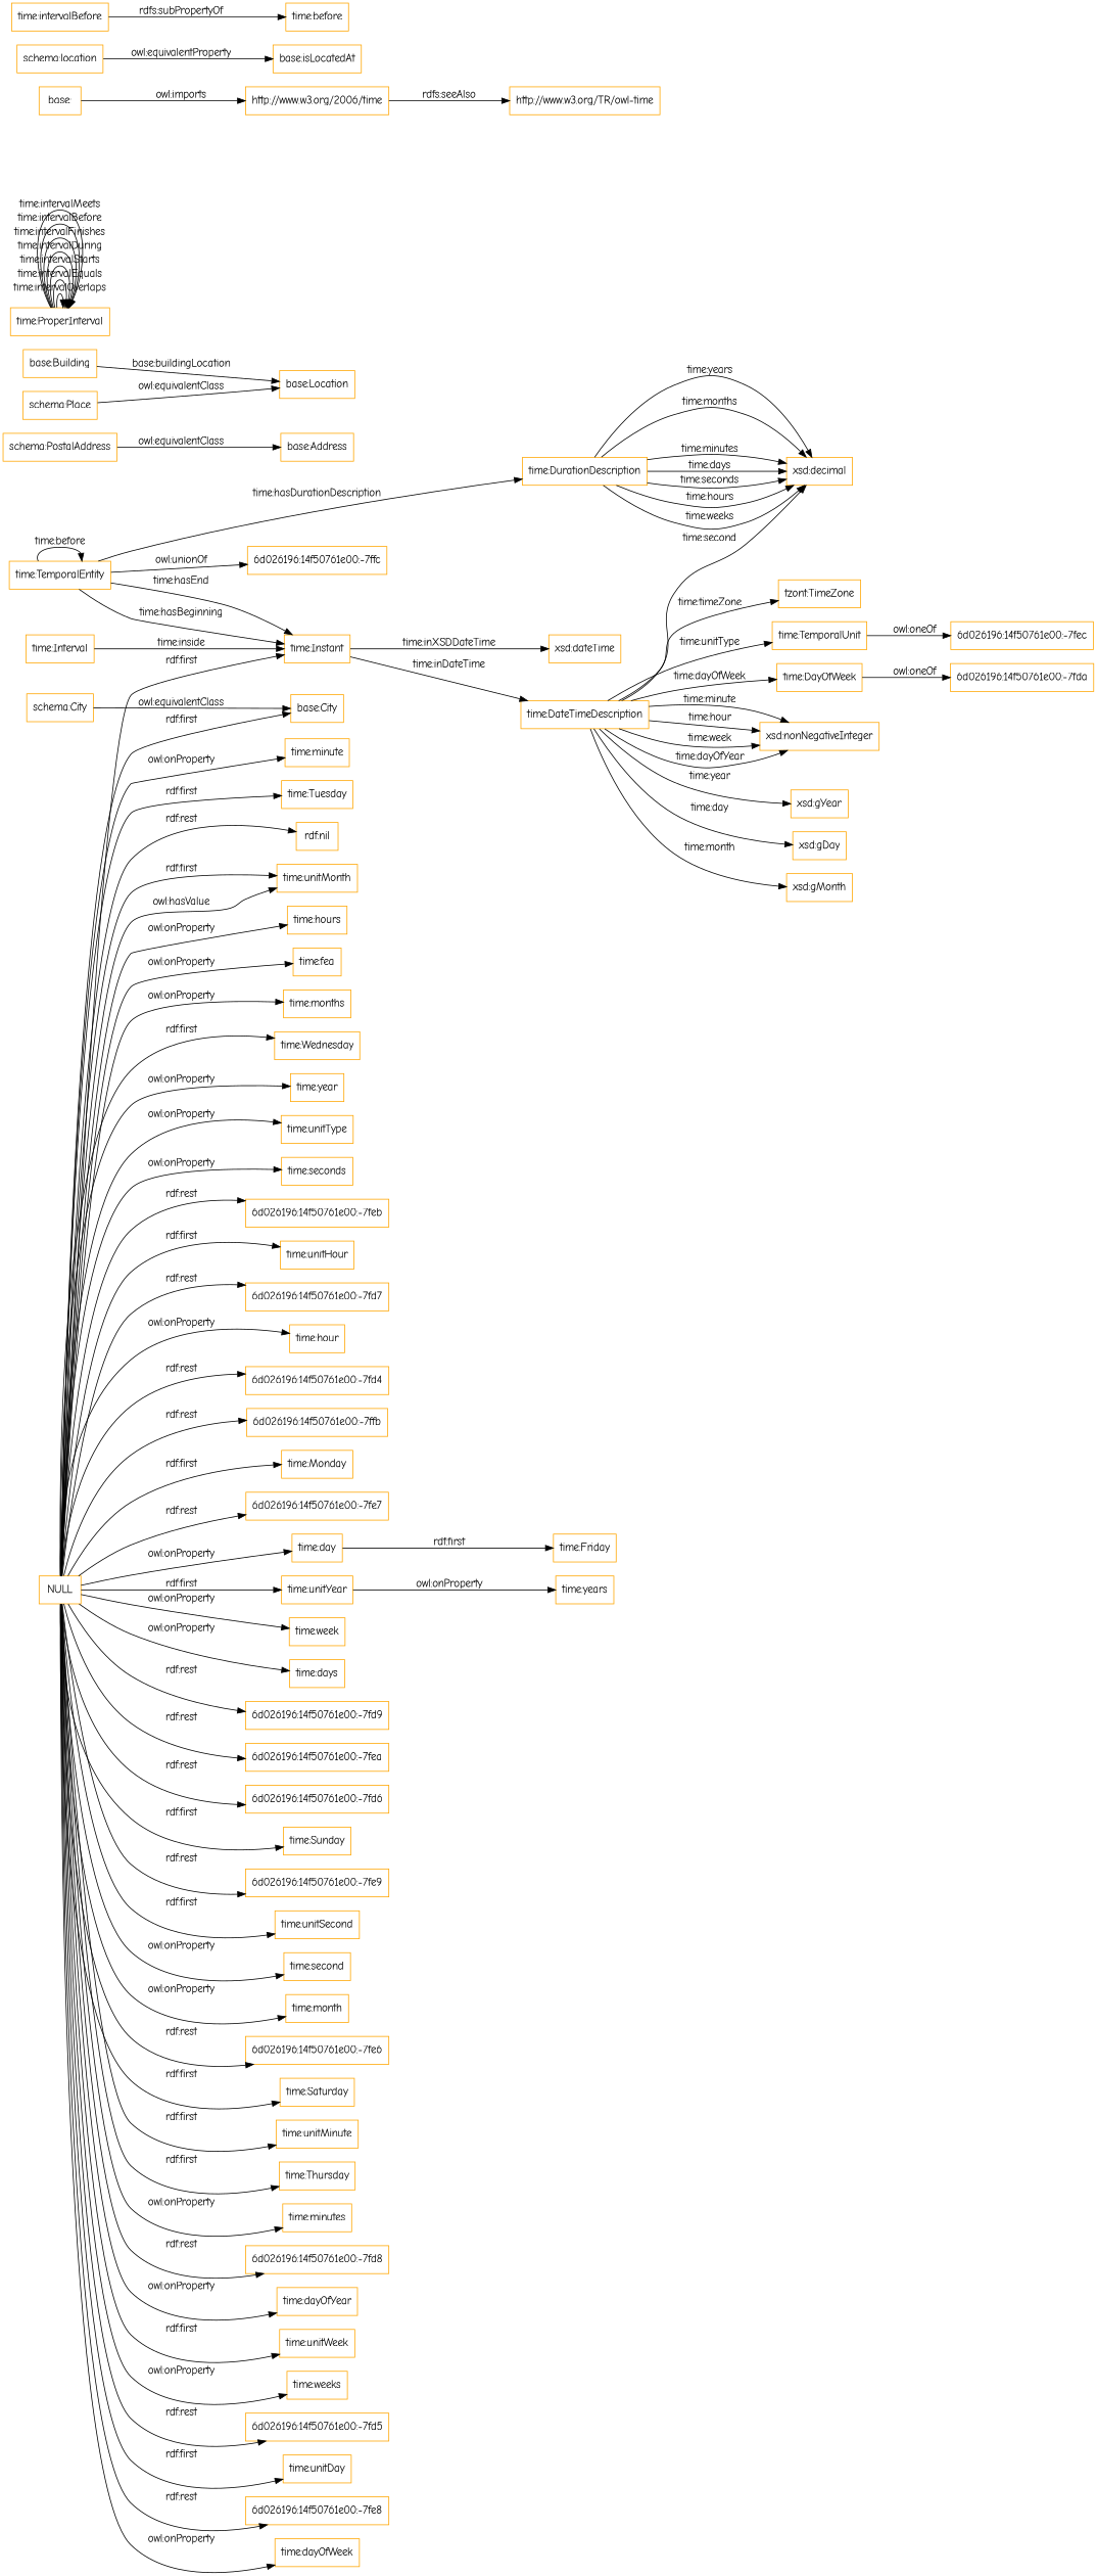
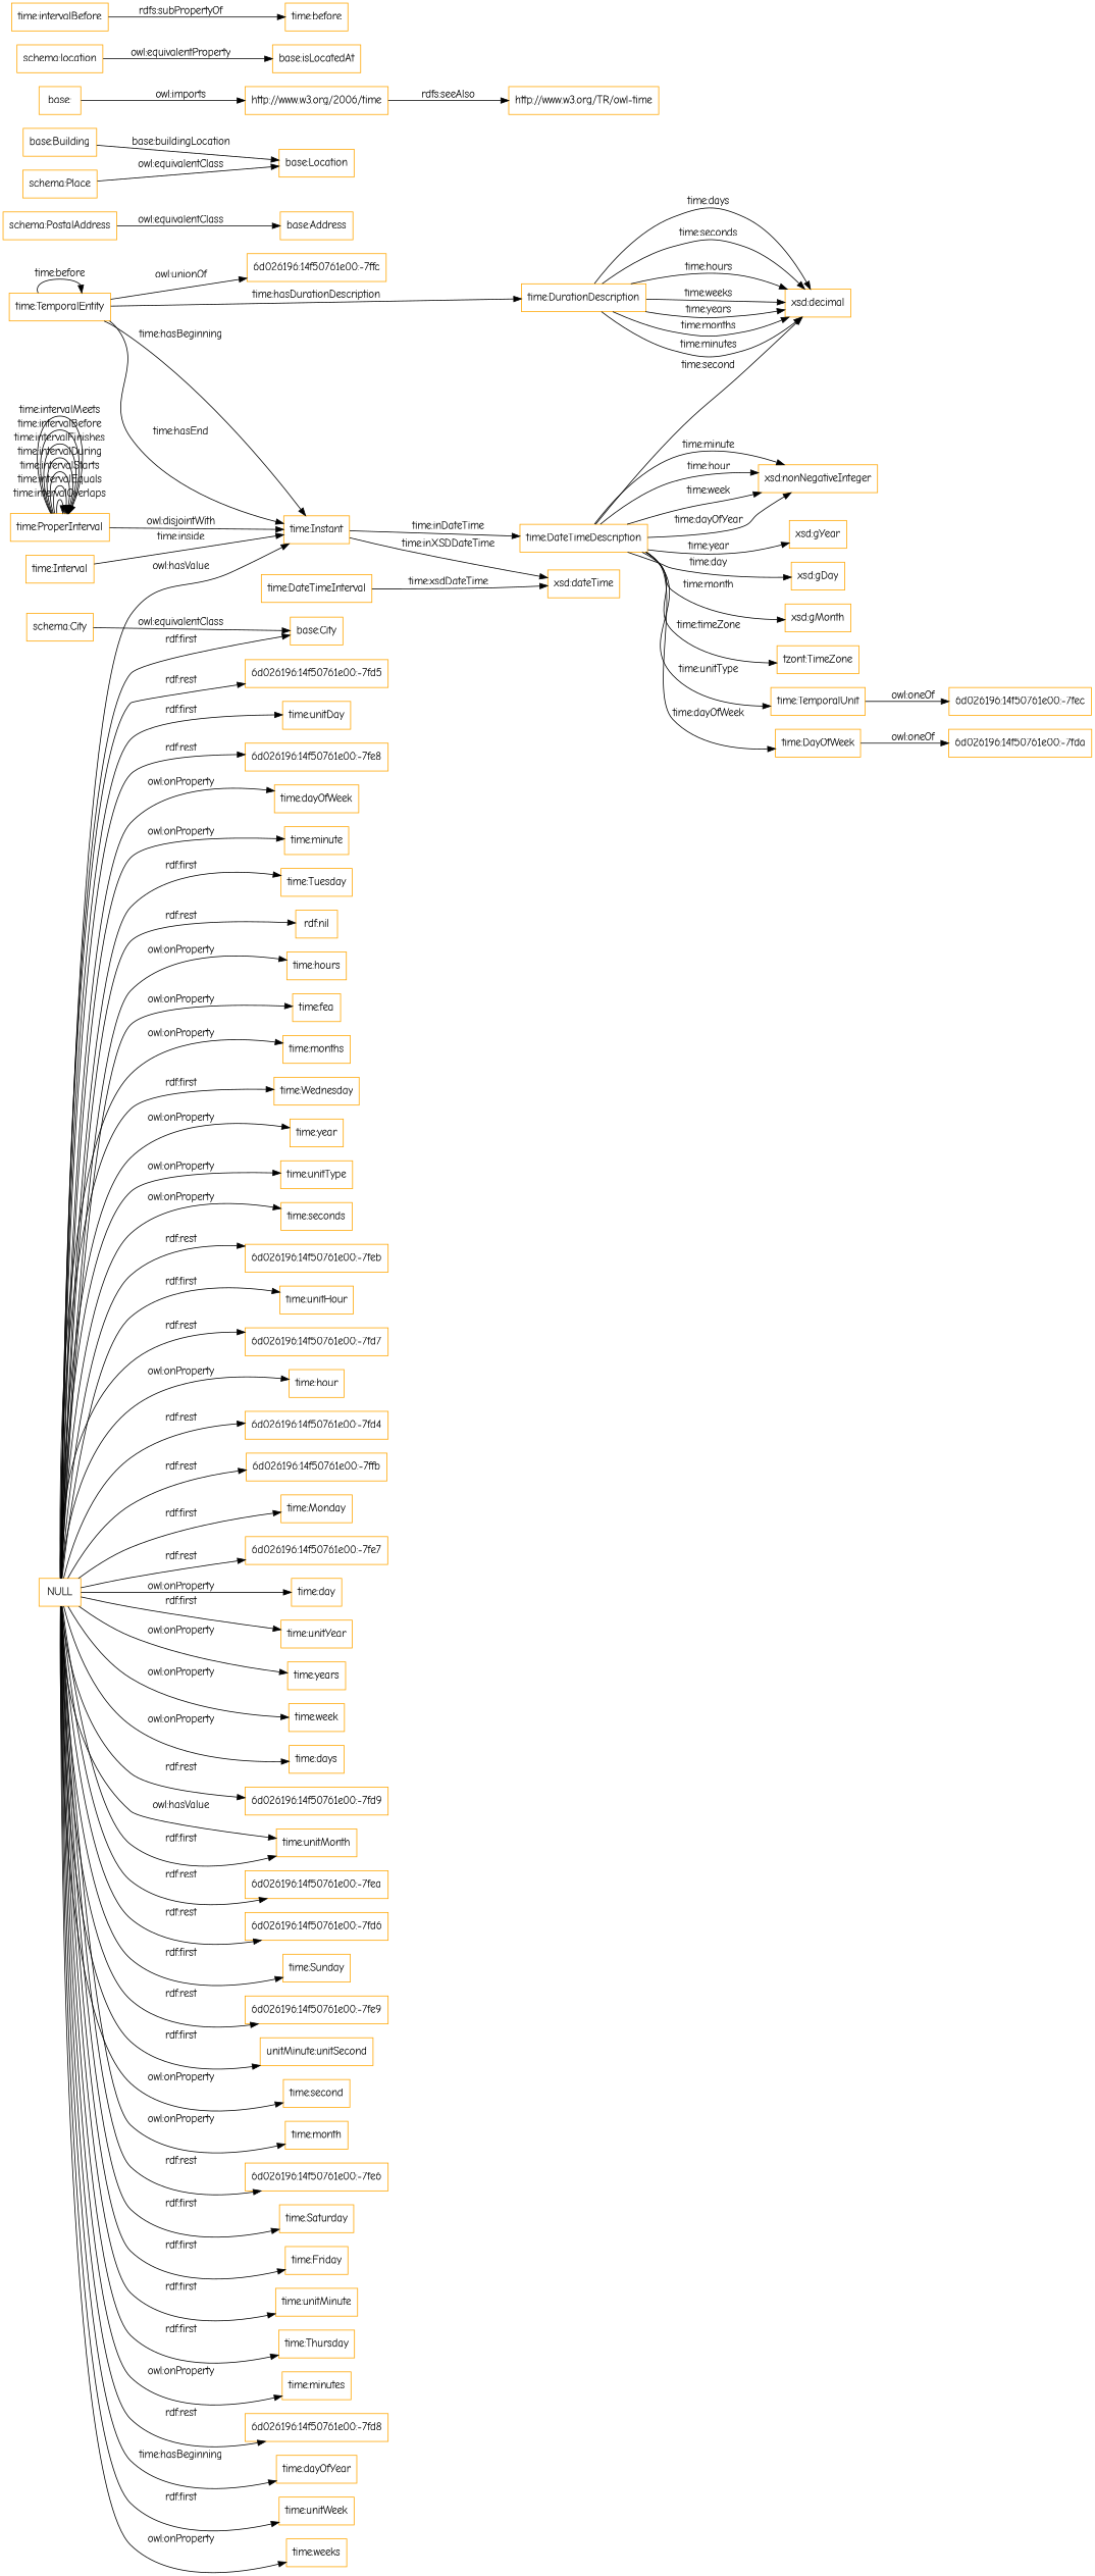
  digraph {
    fontname="Comic Neue"
    rankdir=LR
    node [color=orange fontname="Comic Neue" shape=rectangle]
    edge [fontname="Comic Neue"]
    "time:Instant"
    "time:DateTimeDescription"
    "xsd:dateTime"
    "xsd:decimal"
    "tzont:TimeZone"
    "time:TemporalUnit"
    "time:DayOfWeek"
    "xsd:nonNegativeInteger"
    "xsd:gYear"
    "xsd:gDay"
    "xsd:gMonth"
    "schema:PostalAddress"
    "base:Address"
    "schema:City"
    "base:City"
    "base:Building"
    "base:Location"
    "schema:Place"
    "time:Interval"
+   "time:DateTimeInterval"
    "time:DurationDescription"
    "time:ProperInterval"
    "time:TemporalEntity"
    "6d026196:14f50761e00:-7ffc"
    "6d026196:14f50761e00:-7fec"
    "6d026196:14f50761e00:-7fda"
    "http://www.w3.org/2006/time"
    "http://www.w3.org/TR/owl-time"
    "schema:location"
    "base:isLocatedAt"
    "base:"
    NULL
    "6d026196:14f50761e00:-7fd9"
    "6d026196:14f50761e00:-7fea"
    "6d026196:14f50761e00:-7fd6"
    "time:Sunday"
    "6d026196:14f50761e00:-7fe9"
-   "time:unitSecond"
+   "time:unitSecond" [label="unitMinute:unitSecond"]
    "time:second"
    "time:month"
    "6d026196:14f50761e00:-7fe6"
    "time:Saturday"
    "time:Friday"
    "time:unitMinute"
    "time:Thursday"
    "time:minutes"
    "6d026196:14f50761e00:-7fd8"
    "time:dayOfYear"
    "time:unitWeek"
    "time:weeks"
    "6d026196:14f50761e00:-7fd5"
    "time:unitDay"
    "6d026196:14f50761e00:-7fe8"
    "time:dayOfWeek"
    "time:minute"
    "time:Tuesday"
    "rdf:nil"
    "time:unitMonth"
    "time:hours"
    n60 [label="time:fea"]
    "time:months"
    "time:Wednesday"
    "time:year"
    "time:unitType"
    "time:seconds"
    "6d026196:14f50761e00:-7feb"
    "time:unitHour"
    "6d026196:14f50761e00:-7fd7"
    "time:hour"
    "6d026196:14f50761e00:-7fd4"
    "6d026196:14f50761e00:-7ffb"
    "time:Monday"
    "6d026196:14f50761e00:-7fe7"
    "time:day"
    "time:unitYear"
    "time:years"
    "time:week"
    "time:days"
    "time:intervalBefore"
    "time:before"
    "time:Instant" -> "time:DateTimeDescription" [label="time:inDateTime"]
    "time:Instant" -> "xsd:dateTime" [label="time:inXSDDateTime"]
    "time:DateTimeDescription" -> "xsd:decimal" [label="time:second"]
    "time:DateTimeDescription" -> "tzont:TimeZone" [label="time:timeZone"]
    "time:DateTimeDescription" -> "time:TemporalUnit" [label="time:unitType"]
    "time:DateTimeDescription" -> "time:DayOfWeek" [label="time:dayOfWeek"]
    "time:DateTimeDescription" -> "xsd:nonNegativeInteger" [label="time:hour"]
    "time:DateTimeDescription" -> "xsd:nonNegativeInteger" [label="time:week"]
    "time:DateTimeDescription" -> "xsd:nonNegativeInteger" [label="time:dayOfYear"]
    "time:DateTimeDescription" -> "xsd:nonNegativeInteger" [label="time:minute"]
    "time:DateTimeDescription" -> "xsd:gYear" [label="time:year"]
    "time:DateTimeDescription" -> "xsd:gDay" [label="time:day"]
    "time:DateTimeDescription" -> "xsd:gMonth" [label="time:month"]
    "time:TemporalUnit" -> "6d026196:14f50761e00:-7fec" [label="owl:oneOf"]
    "time:DayOfWeek" -> "6d026196:14f50761e00:-7fda" [label="owl:oneOf"]
    "schema:PostalAddress" -> "base:Address" [label="owl:equivalentClass"]
    "schema:City" -> "base:City" [label="owl:equivalentClass"]
    "base:Building" -> "base:Location" [label="base:buildingLocation"]
    "schema:Place" -> "base:Location" [label="owl:equivalentClass"]
    "time:Interval" -> "time:Instant" [label="time:inside"]
+   "time:DateTimeInterval" -> "xsd:dateTime" [label="time:xsdDateTime"]
    "time:DurationDescription" -> "xsd:decimal" [label="time:days"]
    "time:DurationDescription" -> "xsd:decimal" [label="time:seconds"]
    "time:DurationDescription" -> "xsd:decimal" [label="time:hours"]
    "time:DurationDescription" -> "xsd:decimal" [label="time:weeks"]
    "time:DurationDescription" -> "xsd:decimal" [label="time:years"]
    "time:DurationDescription" -> "xsd:decimal" [label="time:months"]
    "time:DurationDescription" -> "xsd:decimal" [label="time:minutes"]
+   "time:ProperInterval" -> "time:Instant" [label="owl:disjointWith"]
    "time:ProperInterval" -> "time:ProperInterval" [label="time:intervalOverlaps"]
    "time:ProperInterval" -> "time:ProperInterval" [label="time:intervalEquals"]
    "time:ProperInterval" -> "time:ProperInterval" [label="time:intervalStarts"]
    "time:ProperInterval" -> "time:ProperInterval" [label="time:intervalDuring"]
    "time:ProperInterval" -> "time:ProperInterval" [label="time:intervalFinishes"]
    "time:ProperInterval" -> "time:ProperInterval" [label="time:intervalBefore"]
    "time:ProperInterval" -> "time:ProperInterval" [label="time:intervalMeets"]
    "time:TemporalEntity" -> "time:Instant" [label="time:hasBeginning"]
    "time:TemporalEntity" -> "time:Instant" [label="time:hasEnd"]
    "time:TemporalEntity" -> "time:DurationDescription" [label="time:hasDurationDescription"]
    "time:TemporalEntity" -> "time:TemporalEntity" [label="time:before"]
    "time:TemporalEntity" -> "6d026196:14f50761e00:-7ffc" [label="owl:unionOf"]
    "http://www.w3.org/2006/time" -> "http://www.w3.org/TR/owl-time" [label="rdfs:seeAlso"]
    "schema:location" -> "base:isLocatedAt" [label="owl:equivalentProperty"]
    "base:" -> "http://www.w3.org/2006/time" [label="owl:imports"]
-   NULL -> "time:Instant" [label="rdf:first"]
+   NULL -> "time:Instant" [label="owl:hasValue"]
    NULL -> "base:City" [label="rdf:first"]
    NULL -> "6d026196:14f50761e00:-7fd9" [label="rdf:rest"]
    NULL -> "6d026196:14f50761e00:-7fea" [label="rdf:rest"]
    NULL -> "6d026196:14f50761e00:-7fd6" [label="rdf:rest"]
    NULL -> "time:Sunday" [label="rdf:first"]
    NULL -> "6d026196:14f50761e00:-7fe9" [label="rdf:rest"]
    NULL -> "time:unitSecond" [label="rdf:first"]
    NULL -> "time:second" [label="owl:onProperty"]
    NULL -> "time:month" [label="owl:onProperty"]
    NULL -> "6d026196:14f50761e00:-7fe6" [label="rdf:rest"]
    NULL -> "time:Saturday" [label="rdf:first"]
-   "time:day" -> "time:Friday" [label="rdf:first"]
+   NULL -> "time:Friday" [label="rdf:first"]
    NULL -> "time:unitMinute" [label="rdf:first"]
    NULL -> "time:Thursday" [label="rdf:first"]
    NULL -> "time:minutes" [label="owl:onProperty"]
    NULL -> "6d026196:14f50761e00:-7fd8" [label="rdf:rest"]
-   NULL -> "time:dayOfYear" [label="owl:onProperty"]
+   NULL -> "time:dayOfYear" [label="time:hasBeginning"]
    NULL -> "time:unitWeek" [label="rdf:first"]
    NULL -> "time:weeks" [label="owl:onProperty"]
    NULL -> "6d026196:14f50761e00:-7fd5" [label="rdf:rest"]
    NULL -> "time:unitDay" [label="rdf:first"]
    NULL -> "6d026196:14f50761e00:-7fe8" [label="rdf:rest"]
    NULL -> "time:dayOfWeek" [label="owl:onProperty"]
    NULL -> "time:minute" [label="owl:onProperty"]
    NULL -> "time:Tuesday" [label="rdf:first"]
    NULL -> "rdf:nil" [label="rdf:rest"]
    NULL -> "time:unitMonth" [label="rdf:first"]
    NULL -> "time:unitMonth" [label="owl:hasValue"]
    NULL -> "time:hours" [label="owl:onProperty"]
    NULL -> n60 [label="owl:onProperty"]
    NULL -> "time:months" [label="owl:onProperty"]
    NULL -> "time:Wednesday" [label="rdf:first"]
    NULL -> "time:year" [label="owl:onProperty"]
    NULL -> "time:unitType" [label="owl:onProperty"]
    NULL -> "time:seconds" [label="owl:onProperty"]
    NULL -> "6d026196:14f50761e00:-7feb" [label="rdf:rest"]
    NULL -> "time:unitHour" [label="rdf:first"]
    NULL -> "6d026196:14f50761e00:-7fd7" [label="rdf:rest"]
    NULL -> "time:hour" [label="owl:onProperty"]
    NULL -> "6d026196:14f50761e00:-7fd4" [label="rdf:rest"]
    NULL -> "6d026196:14f50761e00:-7ffb" [label="rdf:rest"]
    NULL -> "time:Monday" [label="rdf:first"]
    NULL -> "6d026196:14f50761e00:-7fe7" [label="rdf:rest"]
    NULL -> "time:day" [label="owl:onProperty"]
    NULL -> "time:unitYear" [label="rdf:first"]
-   "time:unitYear" -> "time:years" [label="owl:onProperty"]
+   NULL -> "time:years" [label="owl:onProperty"]
    NULL -> "time:week" [label="owl:onProperty"]
    NULL -> "time:days" [label="owl:onProperty"]
    "time:intervalBefore" -> "time:before" [label="rdfs:subPropertyOf"]
  }
